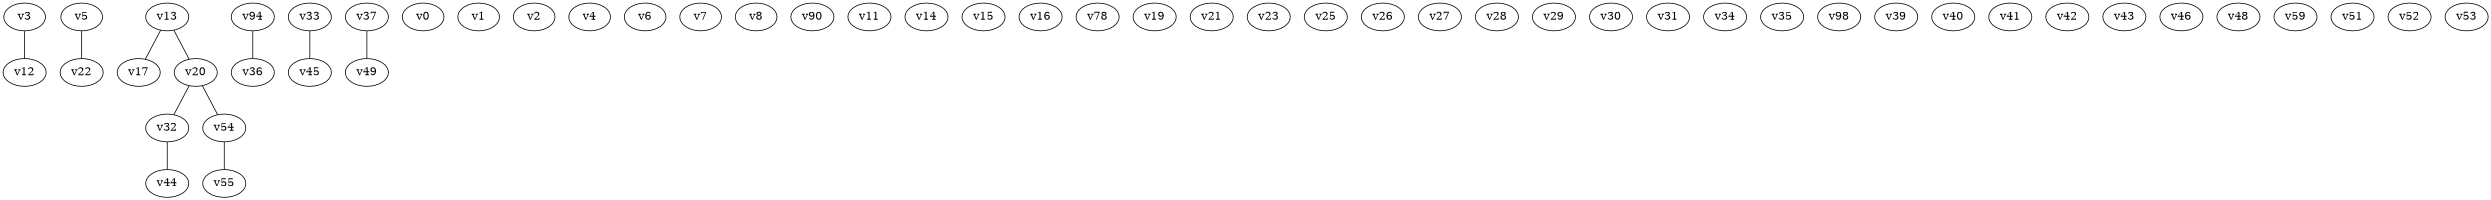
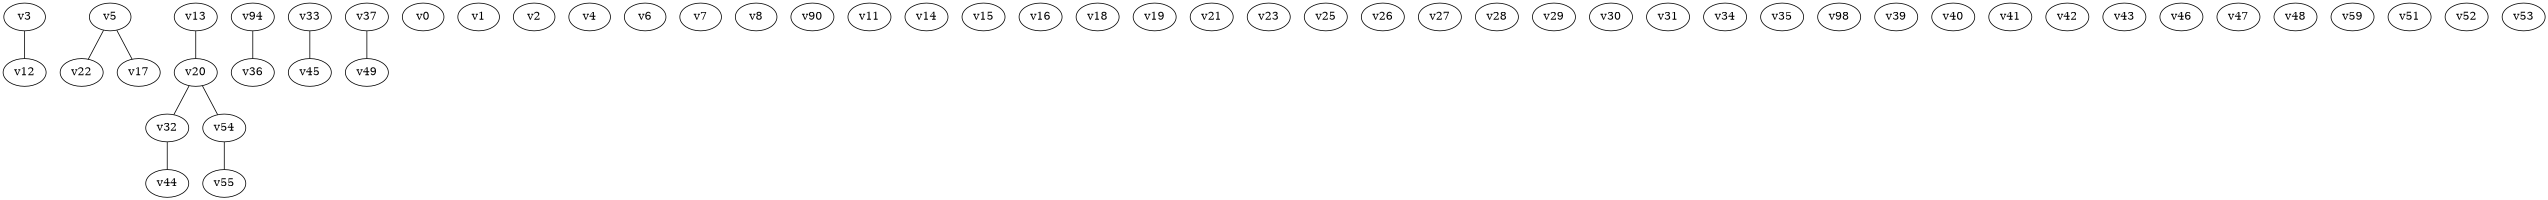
  graph {
    v3
    v12
    v5
    v22
    v13
    v17
    v20
    v32
    v54
    v44
    n11 [label=v94]
    v36
    v55
    v33
    v45
    v37
    v49
    v0
    v1
    v2
    v4
    v6
    v7
    v8
    n25 [label=v90]
    v11
    v14
    v15
    v16
-   v18 [label=v78]
+   v18
    v19
    v21
    v23
    v25
    v26
    v27
    v28
    v29
    v30
    v31
    v34
    v35
    n43 [label=v98]
    v39
    v40
    v41
    v42
    v43
    v46
+   v47
    v48
    n52 [label=v59]
    v51
    v52
    v53
    v3 -- v12
    v5 -- v22
-   v13 -- v17
+   v5 -- v17
    v13 -- v20
    v20 -- v32
    v20 -- v54
    v32 -- v44
    v54 -- v55
    n11 -- v36
    v33 -- v45
    v37 -- v49
  }
